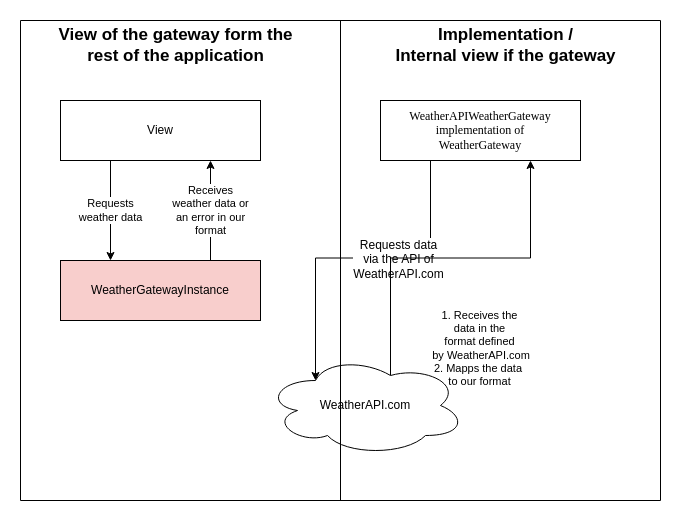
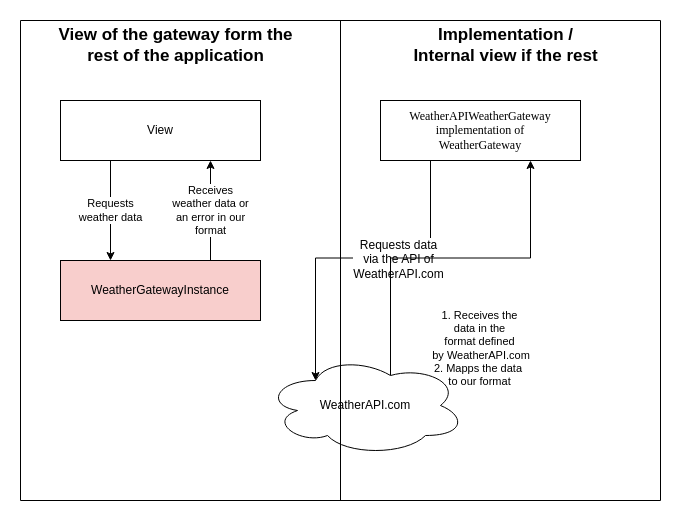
  <mxCell id="0" />
  <mxCell id="1" parent="0" />
  <mxCell id="2" style="edgeStyle=orthogonalEdgeStyle;rounded=0;orthogonalLoop=1;jettySize=auto;html=1;exitX=0.25;exitY=1;exitDx=0;exitDy=0;entryX=0.25;entryY=0.25;entryDx=0;entryDy=0;entryPerimeter=0;" edge="1" parent="1" source="4" target="8"><mxGeometry relative="1" as="geometry" /></mxCell>
  <mxCell id="3" value="Requests data&lt;br&gt;via the API of&lt;br&gt;WeatherAPI.com" style="text;html=1;align=center;verticalAlign=middle;resizable=0;points=[];;labelBackgroundColor=#ffffff;" vertex="1" connectable="0" parent="2"><mxGeometry x="-0.225" y="1" relative="1" as="geometry"><mxPoint as="offset" /></mxGeometry></mxCell>
  <mxCell id="4" value="&lt;font face=&quot;Lucida Console&quot;&gt;WeatherAPIWeatherGateway&lt;br&gt;implementation of&lt;br&gt;WeatherGateway&lt;/font&gt;" style="rounded=0;whiteSpace=wrap;html=1;" vertex="1" parent="1"><mxGeometry x="380" y="100" width="200" height="60" as="geometry" /></mxCell>
  <mxCell id="5" value="Requests&lt;br&gt;weather data" style="edgeStyle=orthogonalEdgeStyle;rounded=0;orthogonalLoop=1;jettySize=auto;html=1;exitX=0.25;exitY=1;exitDx=0;exitDy=0;entryX=0.25;entryY=0;entryDx=0;entryDy=0;" edge="1" parent="1" source="6" target="10"><mxGeometry relative="1" as="geometry" /></mxCell>
  <mxCell id="6" value="View" style="rounded=0;whiteSpace=wrap;html=1;" vertex="1" parent="1"><mxGeometry x="60" y="100" width="200" height="60" as="geometry" /></mxCell>
  <mxCell id="7" value="1. Receives the &lt;br&gt;data in the&lt;br&gt;format defined&lt;br&gt;&amp;nbsp;by WeatherAPI.com&lt;br&gt;2. Mapps the data&amp;nbsp;&lt;br&gt;to our format" style="edgeStyle=orthogonalEdgeStyle;rounded=0;orthogonalLoop=1;jettySize=auto;html=1;exitX=0.625;exitY=0.2;exitDx=0;exitDy=0;exitPerimeter=0;entryX=0.75;entryY=1;entryDx=0;entryDy=0;" edge="1" parent="1" source="8" target="4"><mxGeometry x="0.273" y="-50" relative="1" as="geometry"><mxPoint x="-20" y="40" as="offset" /></mxGeometry></mxCell>
  <mxCell id="8" value="WeatherAPI.com" style="ellipse;shape=cloud;whiteSpace=wrap;html=1;" vertex="1" parent="1"><mxGeometry x="265" y="355" width="200" height="100" as="geometry" /></mxCell>
  <mxCell id="9" value="Receives&lt;br&gt;weather data or&lt;br&gt;an error in our&lt;br&gt;format" style="edgeStyle=orthogonalEdgeStyle;rounded=0;orthogonalLoop=1;jettySize=auto;html=1;exitX=0.75;exitY=0;exitDx=0;exitDy=0;entryX=0.75;entryY=1;entryDx=0;entryDy=0;" edge="1" parent="1" source="10" target="6"><mxGeometry relative="1" as="geometry" /></mxCell>
  <mxCell id="10" value="WeatherGatewayInstance" style="rounded=0;whiteSpace=wrap;html=1;fillColor=#f8cecc;" vertex="1" parent="1"><mxGeometry x="60" y="260" width="200" height="60" as="geometry" /></mxCell>
  <mxCell id="11" value="" style="endArrow=none;html=1;" edge="1" parent="1"><mxGeometry width="50" height="50" relative="1" as="geometry"><mxPoint x="20" y="500" as="sourcePoint" /><mxPoint x="20" y="20" as="targetPoint" /></mxGeometry></mxCell>
  <mxCell id="12" value="" style="endArrow=none;html=1;" edge="1" parent="1"><mxGeometry width="50" height="50" relative="1" as="geometry"><mxPoint x="340" y="500" as="sourcePoint" /><mxPoint x="340" y="20" as="targetPoint" /></mxGeometry></mxCell>
  <mxCell id="13" value="&lt;b style=&quot;font-size: 17px&quot;&gt;View of the gateway form the&lt;br&gt;rest of the application&lt;/b&gt;" style="text;html=1;align=center;verticalAlign=middle;resizable=0;points=[];;autosize=1;" vertex="1" parent="1"><mxGeometry x="50" y="30" width="250" height="30" as="geometry" /></mxCell>
- <mxCell id="14" value="&lt;span style=&quot;font-size: 17px&quot;&gt;&lt;b&gt;Implementation /&lt;br&gt;Internal view if the gateway&lt;br&gt;&lt;/b&gt;&lt;/span&gt;" style="text;html=1;align=center;verticalAlign=middle;resizable=0;points=[];;autosize=1;" vertex="1" parent="1"><mxGeometry x="385" y="30" width="240" height="30" as="geometry" /></mxCell>
+ <mxCell id="14" value="&lt;span style=&quot;font-size: 17px&quot;&gt;&lt;b&gt;Implementation /&lt;br&gt;Internal view if the rest&lt;br&gt;&lt;/b&gt;&lt;/span&gt;" style="text;html=1;align=center;verticalAlign=middle;resizable=0;points=[];;autosize=1;" vertex="1" parent="1"><mxGeometry x="385" y="30" width="240" height="30" as="geometry" /></mxCell>
  <mxCell id="15" value="" style="endArrow=none;html=1;" edge="1" parent="1"><mxGeometry width="50" height="50" relative="1" as="geometry"><mxPoint x="660" y="500" as="sourcePoint" /><mxPoint x="660" y="20" as="targetPoint" /></mxGeometry></mxCell>
  <mxCell id="16" value="" style="endArrow=none;html=1;" edge="1" parent="1"><mxGeometry width="50" height="50" relative="1" as="geometry"><mxPoint x="20" y="500" as="sourcePoint" /><mxPoint x="660" y="500" as="targetPoint" /></mxGeometry></mxCell>
  <mxCell id="17" value="" style="endArrow=none;html=1;" edge="1" parent="1"><mxGeometry width="50" height="50" relative="1" as="geometry"><mxPoint x="20" y="20" as="sourcePoint" /><mxPoint x="660" y="20" as="targetPoint" /></mxGeometry></mxCell>
